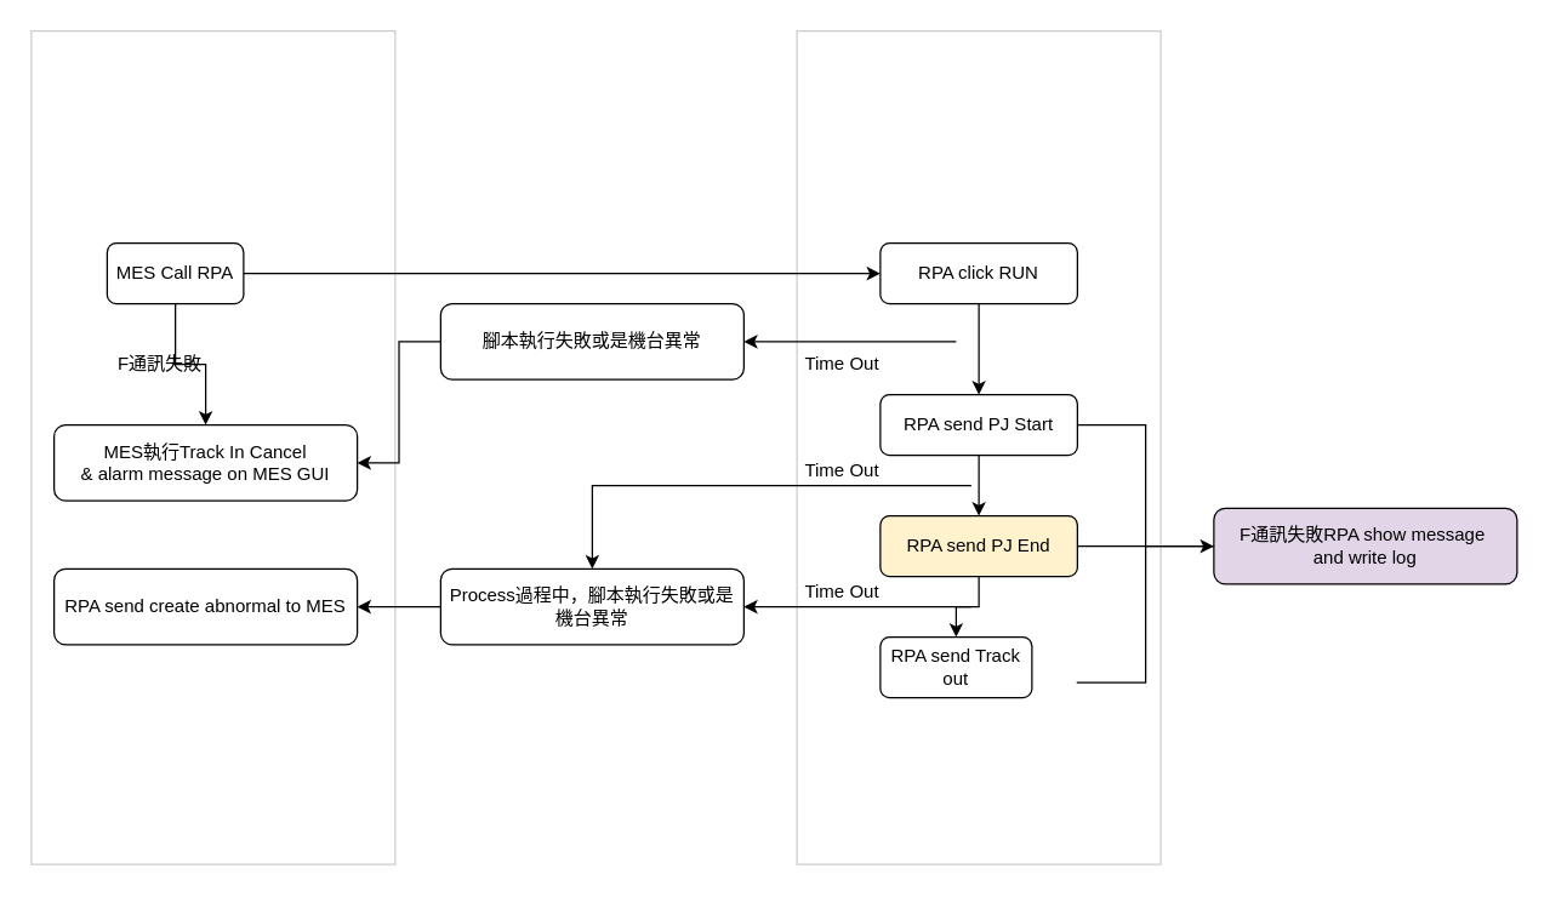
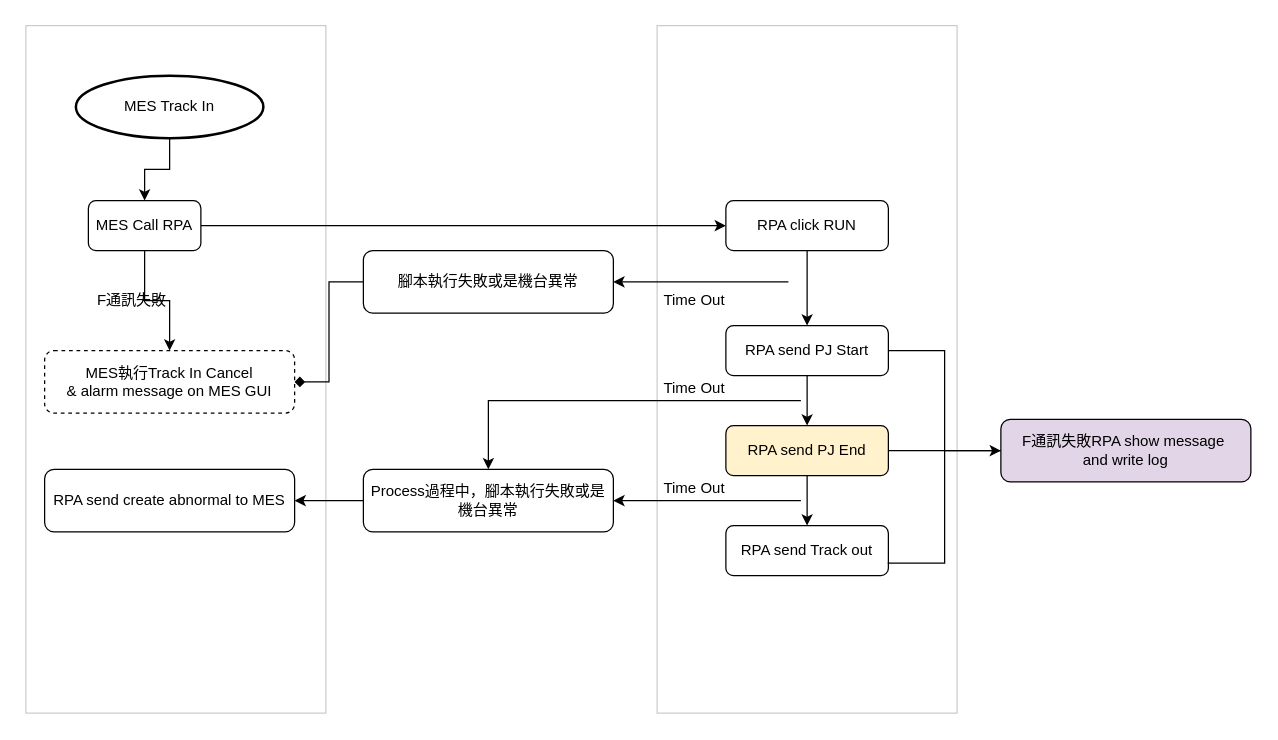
  <mxCell id="0" />
  <mxCell id="1" parent="0" />
  <mxCell id="2" value="" style="rounded=0;whiteSpace=wrap;html=1;fillColor=none;shadow=0;opacity=20;" vertex="1" parent="1"><mxGeometry x="20" y="20" width="240" height="550" as="geometry" /></mxCell>
  <mxCell id="3" value="" style="rounded=0;whiteSpace=wrap;html=1;fillColor=none;opacity=20;" vertex="1" parent="1"><mxGeometry x="525" y="20" width="240" height="550" as="geometry" /></mxCell>
  <mxCell id="4" value="" style="edgeStyle=orthogonalEdgeStyle;rounded=0;orthogonalLoop=1;jettySize=auto;html=1;" edge="1" parent="1" source="6" target="7"><mxGeometry relative="1" as="geometry" /></mxCell>
  <mxCell id="5" style="edgeStyle=orthogonalEdgeStyle;rounded=0;orthogonalLoop=1;jettySize=auto;html=1;exitX=1;exitY=0.5;exitDx=0;exitDy=0;entryX=0;entryY=0.5;entryDx=0;entryDy=0;" edge="1" parent="1" source="6" target="11"><mxGeometry relative="1" as="geometry" /></mxCell>
  <mxCell id="6" value="&lt;div&gt;MES Call RPA&lt;/div&gt;" style="rounded=1;whiteSpace=wrap;html=1;" vertex="1" parent="1"><mxGeometry x="70" y="160" width="90" height="40" as="geometry" /></mxCell>
- <mxCell id="7" value="&lt;div&gt;MES執行Track In Cancel&lt;/div&gt;&lt;div&gt;&lt;div&gt;&amp;amp; alarm message on MES GUI&lt;/div&gt;&lt;/div&gt;" style="rounded=1;whiteSpace=wrap;html=1;" vertex="1" parent="1"><mxGeometry x="35" y="280" width="200" height="50" as="geometry" /></mxCell>
+ <mxCell id="7" value="&lt;div&gt;MES執行Track In Cancel&lt;/div&gt;&lt;div&gt;&lt;div&gt;&amp;amp; alarm message on MES GUI&lt;/div&gt;&lt;/div&gt;" style="rounded=1;whiteSpace=wrap;html=1;dashed=1;" vertex="1" parent="1"><mxGeometry x="35" y="280" width="200" height="50" as="geometry" /></mxCell>
+ <mxCell id="8" value="" style="edgeStyle=orthogonalEdgeStyle;rounded=0;orthogonalLoop=1;jettySize=auto;html=1;" edge="1" parent="1" source="9" target="6"><mxGeometry relative="1" as="geometry" /></mxCell>
+ <mxCell id="9" value="MES Track In" style="strokeWidth=2;html=1;shape=mxgraph.flowchart.start_1;whiteSpace=wrap;" vertex="1" parent="1"><mxGeometry x="60" y="60" width="150" height="50" as="geometry" /></mxCell>
  <mxCell id="10" value="" style="edgeStyle=orthogonalEdgeStyle;rounded=0;orthogonalLoop=1;jettySize=auto;html=1;" edge="1" parent="1" source="11" target="14"><mxGeometry relative="1" as="geometry" /></mxCell>
  <mxCell id="11" value="&lt;div&gt;RPA click RUN&lt;/div&gt;" style="rounded=1;whiteSpace=wrap;html=1;" vertex="1" parent="1"><mxGeometry x="580" y="160" width="130" height="40" as="geometry" /></mxCell>
  <mxCell id="12" value="" style="edgeStyle=orthogonalEdgeStyle;rounded=0;orthogonalLoop=1;jettySize=auto;html=1;" edge="1" parent="1" source="14" target="17"><mxGeometry relative="1" as="geometry" /></mxCell>
  <mxCell id="13" style="edgeStyle=orthogonalEdgeStyle;rounded=0;orthogonalLoop=1;jettySize=auto;html=1;exitX=1;exitY=0.5;exitDx=0;exitDy=0;entryX=0;entryY=0.5;entryDx=0;entryDy=0;" edge="1" parent="1" source="14" target="21"><mxGeometry relative="1" as="geometry" /></mxCell>
  <mxCell id="14" value="RPA send PJ Start" style="rounded=1;whiteSpace=wrap;html=1;" vertex="1" parent="1"><mxGeometry x="580" y="260" width="130" height="40" as="geometry" /></mxCell>
  <mxCell id="15" value="" style="edgeStyle=orthogonalEdgeStyle;rounded=0;orthogonalLoop=1;jettySize=auto;html=1;" edge="1" parent="1" source="17" target="18"><mxGeometry relative="1" as="geometry" /></mxCell>
  <mxCell id="16" style="edgeStyle=orthogonalEdgeStyle;rounded=0;orthogonalLoop=1;jettySize=auto;html=1;exitX=1;exitY=0.5;exitDx=0;exitDy=0;" edge="1" parent="1" source="17"><mxGeometry relative="1" as="geometry"><mxPoint x="830" y="360" as="targetPoint" /></mxGeometry></mxCell>
  <mxCell id="17" value="&lt;div&gt;RPA send PJ End&lt;/div&gt;" style="rounded=1;whiteSpace=wrap;html=1;fillColor=#fff2cc;" vertex="1" parent="1"><mxGeometry x="580" y="340" width="130" height="40" as="geometry" /></mxCell>
- <mxCell id="18" value="&lt;div&gt;RPA send Track out&lt;/div&gt;" style="rounded=1;whiteSpace=wrap;html=1;" vertex="1" parent="1"><mxGeometry x="580" y="420" width="100" height="40" as="geometry" /></mxCell>
+ <mxCell id="18" value="&lt;div&gt;RPA send Track out&lt;/div&gt;" style="rounded=1;whiteSpace=wrap;html=1;" vertex="1" parent="1"><mxGeometry x="580" y="420" width="130" height="40" as="geometry" /></mxCell>
  <mxCell id="19" style="edgeStyle=orthogonalEdgeStyle;rounded=0;orthogonalLoop=1;jettySize=auto;html=1;exitX=0;exitY=0.5;exitDx=0;exitDy=0;entryX=1;entryY=0.5;entryDx=0;entryDy=0;" edge="1" parent="1" source="20" target="28"><mxGeometry relative="1" as="geometry" /></mxCell>
  <mxCell id="20" value="&lt;div&gt;Process過程中，腳本執行失敗或是機台異常&lt;/div&gt;" style="rounded=1;whiteSpace=wrap;html=1;" vertex="1" parent="1"><mxGeometry x="290" y="375" width="200" height="50" as="geometry" /></mxCell>
  <mxCell id="21" value="&lt;div&gt;F通訊失敗RPA show message&amp;nbsp;&lt;/div&gt;&lt;div&gt;and write log&lt;/div&gt;" style="rounded=1;whiteSpace=wrap;html=1;fillColor=#e1d5e7;" vertex="1" parent="1"><mxGeometry x="800" y="335" width="200" height="50" as="geometry" /></mxCell>
  <mxCell id="22" value="&lt;div&gt;F&lt;span style=&quot;background-color: transparent; color: light-dark(rgb(0, 0, 0), rgb(255, 255, 255));&quot;&gt;通訊&lt;/span&gt;&lt;span style=&quot;background-color: transparent; color: light-dark(rgb(0, 0, 0), rgb(255, 255, 255));&quot;&gt;失敗&lt;/span&gt;&lt;/div&gt;" style="rounded=1;whiteSpace=wrap;html=1;strokeColor=none;fillColor=none;" vertex="1" parent="1"><mxGeometry x="70" y="220" width="70" height="40" as="geometry" /></mxCell>
- <mxCell id="23" style="edgeStyle=orthogonalEdgeStyle;rounded=0;orthogonalLoop=1;jettySize=auto;html=1;exitX=0;exitY=0.5;exitDx=0;exitDy=0;entryX=1;entryY=0.5;entryDx=0;entryDy=0;" edge="1" parent="1" source="24" target="7"><mxGeometry relative="1" as="geometry" /></mxCell>
+ <mxCell id="23" style="edgeStyle=orthogonalEdgeStyle;rounded=0;orthogonalLoop=1;jettySize=auto;html=1;exitX=0;exitY=0.5;exitDx=0;exitDy=0;entryX=1;entryY=0.5;entryDx=0;entryDy=0;endArrow=diamond;" edge="1" parent="1" source="24" target="7"><mxGeometry relative="1" as="geometry" /></mxCell>
  <mxCell id="24" value="&lt;div&gt;腳本執行失敗或是機台異常&lt;/div&gt;" style="rounded=1;whiteSpace=wrap;html=1;" vertex="1" parent="1"><mxGeometry x="290" y="200" width="200" height="50" as="geometry" /></mxCell>
  <mxCell id="25" value="" style="endArrow=classic;html=1;rounded=0;entryX=0.5;entryY=0;entryDx=0;entryDy=0;" edge="1" parent="1" target="20"><mxGeometry width="50" height="50" relative="1" as="geometry"><mxPoint x="640" y="320" as="sourcePoint" /><mxPoint x="390" y="320" as="targetPoint" /><Array as="points"><mxPoint x="390" y="320" /></Array></mxGeometry></mxCell>
  <mxCell id="26" value="Time Out" style="rounded=1;whiteSpace=wrap;html=1;strokeColor=none;fillColor=none;" vertex="1" parent="1"><mxGeometry x="520" y="290" width="70" height="40" as="geometry" /></mxCell>
  <mxCell id="27" value="Time Out" style="rounded=1;whiteSpace=wrap;html=1;strokeColor=none;fillColor=none;" vertex="1" parent="1"><mxGeometry x="520" y="370" width="70" height="40" as="geometry" /></mxCell>
  <mxCell id="28" value="&lt;div&gt;RPA send create abnormal to MES&lt;/div&gt;" style="rounded=1;whiteSpace=wrap;html=1;" vertex="1" parent="1"><mxGeometry x="35" y="375" width="200" height="50" as="geometry" /></mxCell>
  <mxCell id="29" value="" style="endArrow=classic;html=1;rounded=0;entryX=1;entryY=0.5;entryDx=0;entryDy=0;" edge="1" parent="1" target="20"><mxGeometry width="50" height="50" relative="1" as="geometry"><mxPoint x="640" y="400" as="sourcePoint" /><mxPoint x="520" y="270" as="targetPoint" /><Array as="points" /></mxGeometry></mxCell>
  <mxCell id="30" value="" style="endArrow=classic;html=1;rounded=0;entryX=1;entryY=0.5;entryDx=0;entryDy=0;" edge="1" parent="1" target="24"><mxGeometry width="50" height="50" relative="1" as="geometry"><mxPoint x="630" y="225" as="sourcePoint" /><mxPoint x="520" y="270" as="targetPoint" /></mxGeometry></mxCell>
  <mxCell id="31" value="Time Out" style="rounded=1;whiteSpace=wrap;html=1;strokeColor=none;fillColor=none;" vertex="1" parent="1"><mxGeometry x="520" y="220" width="70" height="40" as="geometry" /></mxCell>
  <mxCell id="32" value="" style="shape=partialRectangle;whiteSpace=wrap;html=1;top=0;left=0;fillColor=none;" vertex="1" parent="1"><mxGeometry x="710" y="360" width="45" height="90" as="geometry" /></mxCell>
